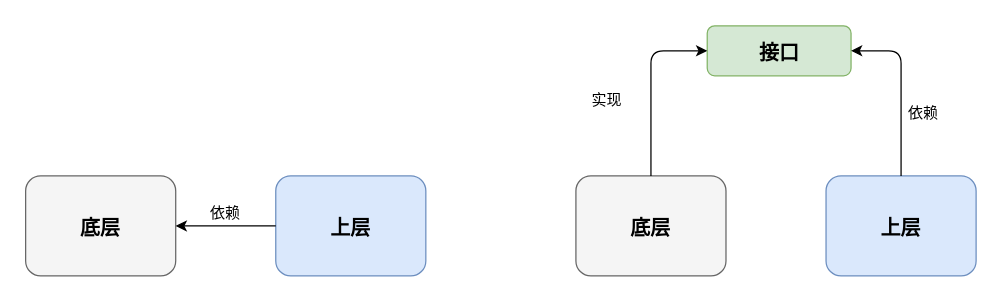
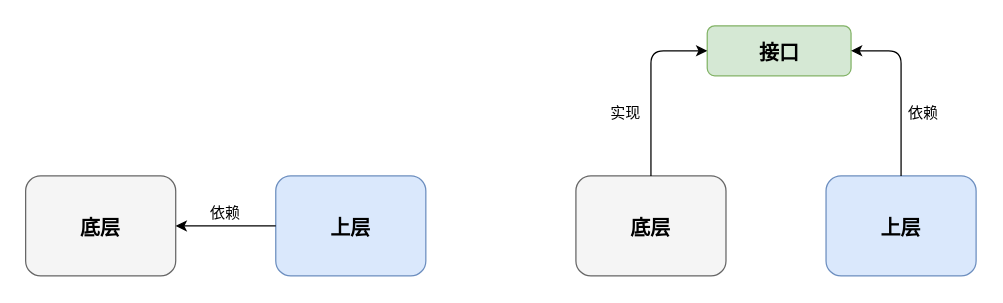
  <mxCell id="0" />
  <mxCell id="1" parent="0" />
  <mxCell id="2" value="" style="rounded=1;whiteSpace=wrap;html=1;fillColor=#f5f5f5;strokeColor=#666666;fontColor=#333333;" vertex="1" parent="1"><mxGeometry x="20" y="140" width="120" height="80" as="geometry" /></mxCell>
  <mxCell id="3" value="" style="rounded=1;whiteSpace=wrap;html=1;fillColor=#dae8fc;strokeColor=#6c8ebf;" vertex="1" parent="1"><mxGeometry x="220" y="140" width="120" height="80" as="geometry" /></mxCell>
  <mxCell id="4" value="" style="rounded=1;whiteSpace=wrap;html=1;fillColor=#f5f5f5;strokeColor=#666666;fontColor=#333333;" vertex="1" parent="1"><mxGeometry x="460" y="140" width="120" height="80" as="geometry" /></mxCell>
  <mxCell id="5" value="" style="rounded=1;whiteSpace=wrap;html=1;fillColor=#dae8fc;strokeColor=#6c8ebf;" vertex="1" parent="1"><mxGeometry x="660" y="140" width="120" height="80" as="geometry" /></mxCell>
  <mxCell id="6" value="&lt;h1&gt;&lt;font style=&quot;font-size: 16px&quot; face=&quot;Verdana&quot;&gt;底层&lt;/font&gt;&lt;/h1&gt;" style="text;html=1;strokeColor=none;fillColor=none;align=center;verticalAlign=middle;whiteSpace=wrap;rounded=0;" vertex="1" parent="1"><mxGeometry x="45" y="160" width="70" height="40" as="geometry" /></mxCell>
  <mxCell id="7" value="&lt;h1&gt;&lt;font style=&quot;font-size: 16px&quot; face=&quot;Verdana&quot;&gt;底层&lt;/font&gt;&lt;/h1&gt;" style="text;html=1;strokeColor=none;fillColor=none;align=center;verticalAlign=middle;whiteSpace=wrap;rounded=0;" vertex="1" parent="1"><mxGeometry x="485" y="160" width="70" height="40" as="geometry" /></mxCell>
  <mxCell id="8" value="&lt;h1&gt;&lt;font style=&quot;font-size: 16px&quot; face=&quot;Verdana&quot;&gt;上层&lt;/font&gt;&lt;/h1&gt;" style="text;html=1;strokeColor=none;fillColor=none;align=center;verticalAlign=middle;whiteSpace=wrap;rounded=0;" vertex="1" parent="1"><mxGeometry x="245" y="160" width="70" height="40" as="geometry" /></mxCell>
  <mxCell id="9" value="&lt;h1&gt;&lt;font style=&quot;font-size: 16px&quot; face=&quot;Verdana&quot;&gt;上层&lt;/font&gt;&lt;/h1&gt;" style="text;html=1;strokeColor=none;fillColor=none;align=center;verticalAlign=middle;whiteSpace=wrap;rounded=0;" vertex="1" parent="1"><mxGeometry x="685" y="160" width="70" height="40" as="geometry" /></mxCell>
  <mxCell id="10" value="" style="endArrow=classic;html=1;exitX=0;exitY=0.5;exitDx=0;exitDy=0;entryX=1;entryY=0.5;entryDx=0;entryDy=0;" edge="1" parent="1" source="3" target="2"><mxGeometry relative="1" as="geometry"><mxPoint x="300" y="100" as="sourcePoint" /><mxPoint x="400" y="100" as="targetPoint" /></mxGeometry></mxCell>
  <mxCell id="11" value="依赖" style="text;html=1;strokeColor=none;fillColor=none;align=center;verticalAlign=middle;whiteSpace=wrap;rounded=0;" vertex="1" parent="1"><mxGeometry x="160" y="160" width="40" height="20" as="geometry" /></mxCell>
  <mxCell id="12" value="" style="rounded=1;whiteSpace=wrap;html=1;fillColor=#d5e8d4;strokeColor=#82b366;" vertex="1" parent="1"><mxGeometry x="565" y="20" width="115" height="40" as="geometry" /></mxCell>
  <mxCell id="13" value="&lt;h1&gt;&lt;font style=&quot;font-size: 16px&quot; face=&quot;Verdana&quot;&gt;接口&lt;/font&gt;&lt;/h1&gt;" style="text;html=1;strokeColor=none;fillColor=none;align=center;verticalAlign=middle;whiteSpace=wrap;rounded=0;" vertex="1" parent="1"><mxGeometry x="587.5" y="20" width="70" height="40" as="geometry" /></mxCell>
  <mxCell id="14" value="" style="endArrow=classic;html=1;exitX=0.5;exitY=0;exitDx=0;exitDy=0;entryX=0;entryY=0.5;entryDx=0;entryDy=0;" edge="1" parent="1" source="4" target="12"><mxGeometry width="50" height="50" relative="1" as="geometry"><mxPoint x="330" y="110" as="sourcePoint" /><mxPoint x="380" y="60" as="targetPoint" /><Array as="points"><mxPoint x="520" y="40" /></Array></mxGeometry></mxCell>
  <mxCell id="15" value="" style="endArrow=classic;html=1;exitX=0.5;exitY=0;exitDx=0;exitDy=0;entryX=1;entryY=0.5;entryDx=0;entryDy=0;" edge="1" parent="1" source="5" target="12"><mxGeometry width="50" height="50" relative="1" as="geometry"><mxPoint x="330" y="110" as="sourcePoint" /><mxPoint x="380" y="60" as="targetPoint" /><Array as="points"><mxPoint x="720" y="40" /></Array></mxGeometry></mxCell>
- <mxCell id="16" value="实现" style="text;html=1;strokeColor=none;fillColor=none;align=center;verticalAlign=middle;whiteSpace=wrap;rounded=0;" vertex="1" parent="1"><mxGeometry x="465" y="70" width="40" height="20" as="geometry" /></mxCell>
+ <mxCell id="16" value="实现" style="text;html=1;strokeColor=none;fillColor=none;align=center;verticalAlign=middle;whiteSpace=wrap;rounded=0;" vertex="1" parent="1"><mxGeometry x="480" y="80" width="40" height="20" as="geometry" /></mxCell>
  <mxCell id="17" value="依赖" style="text;html=1;strokeColor=none;fillColor=none;align=center;verticalAlign=middle;whiteSpace=wrap;rounded=0;" vertex="1" parent="1"><mxGeometry x="718" y="80" width="40" height="20" as="geometry" /></mxCell>
